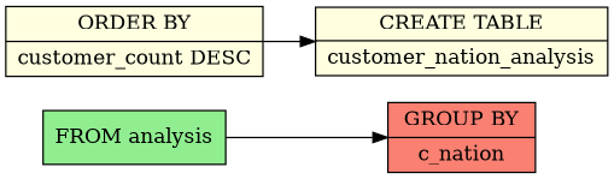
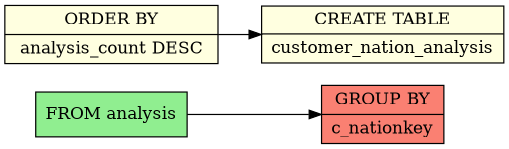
  digraph {
    rankdir=LR
    node [fillcolor=lightyellow shape=record style=filled]
    n1 [fillcolor=lightgreen label="FROM analysis"]
-   n2 [fillcolor=salmon label="GROUP BY|c_nation"]
-   n3 [label="ORDER BY|customer_count DESC"]
+   n2 [fillcolor=salmon label="GROUP BY|c_nationkey"]
+   n3 [label="ORDER BY|analysis_count DESC"]
    n4 [label="CREATE TABLE|customer_nation_analysis"]
    n1 -> n2
    n3 -> n4
  }
